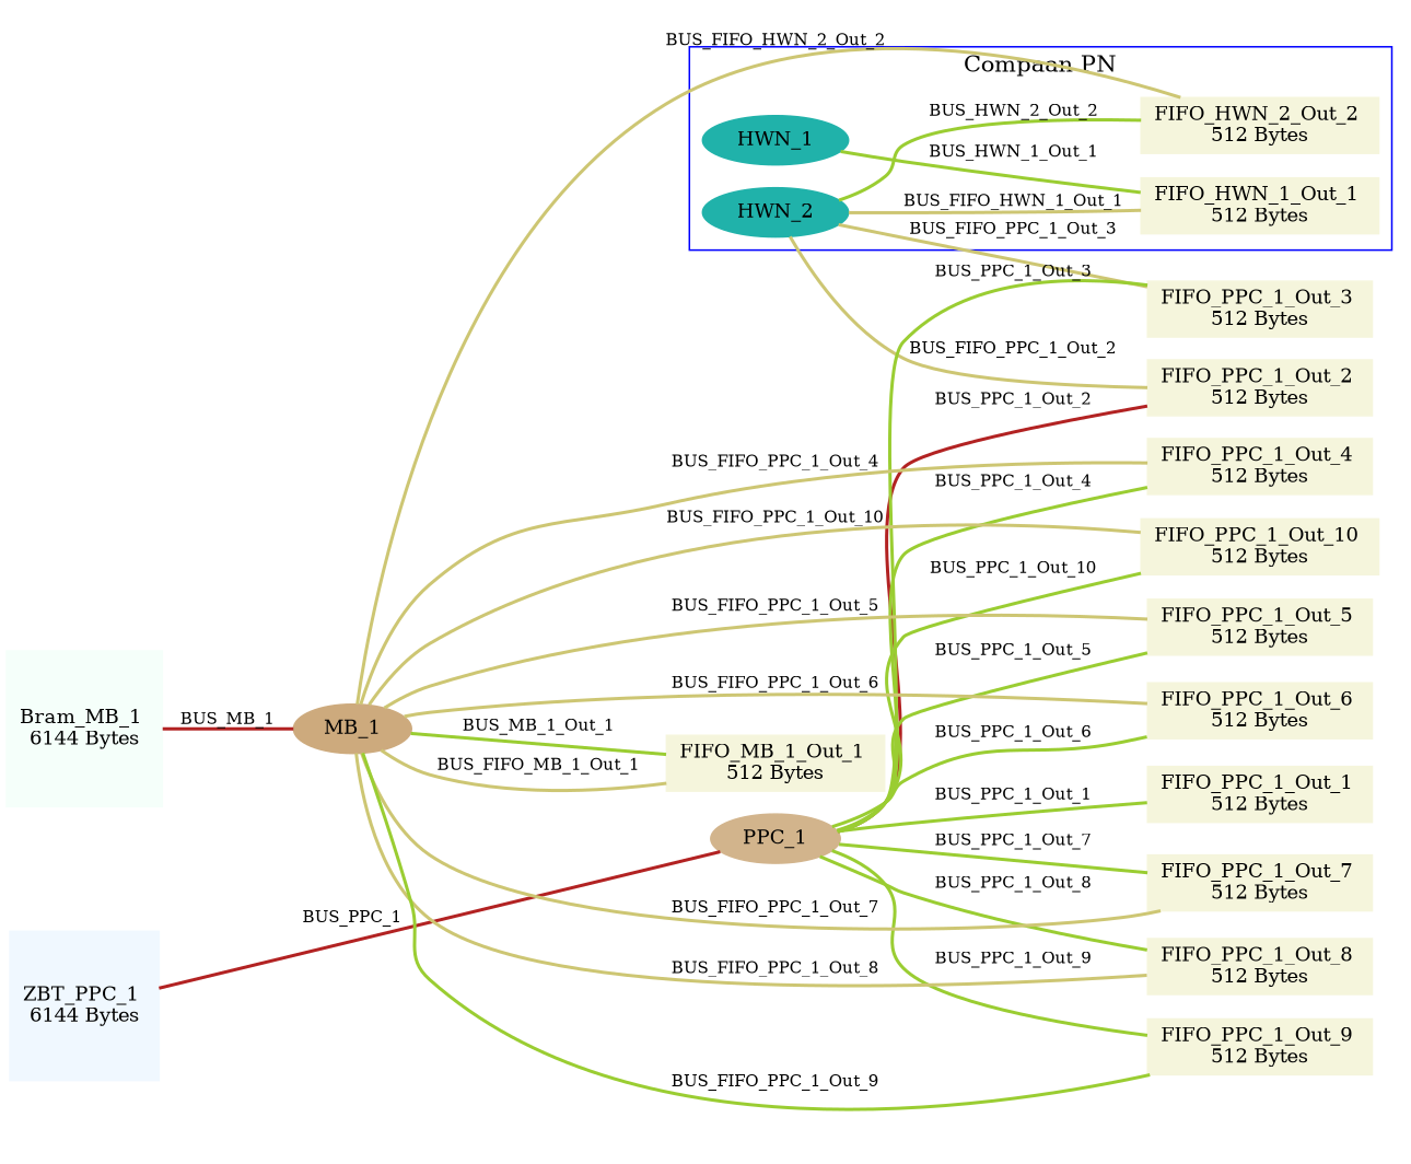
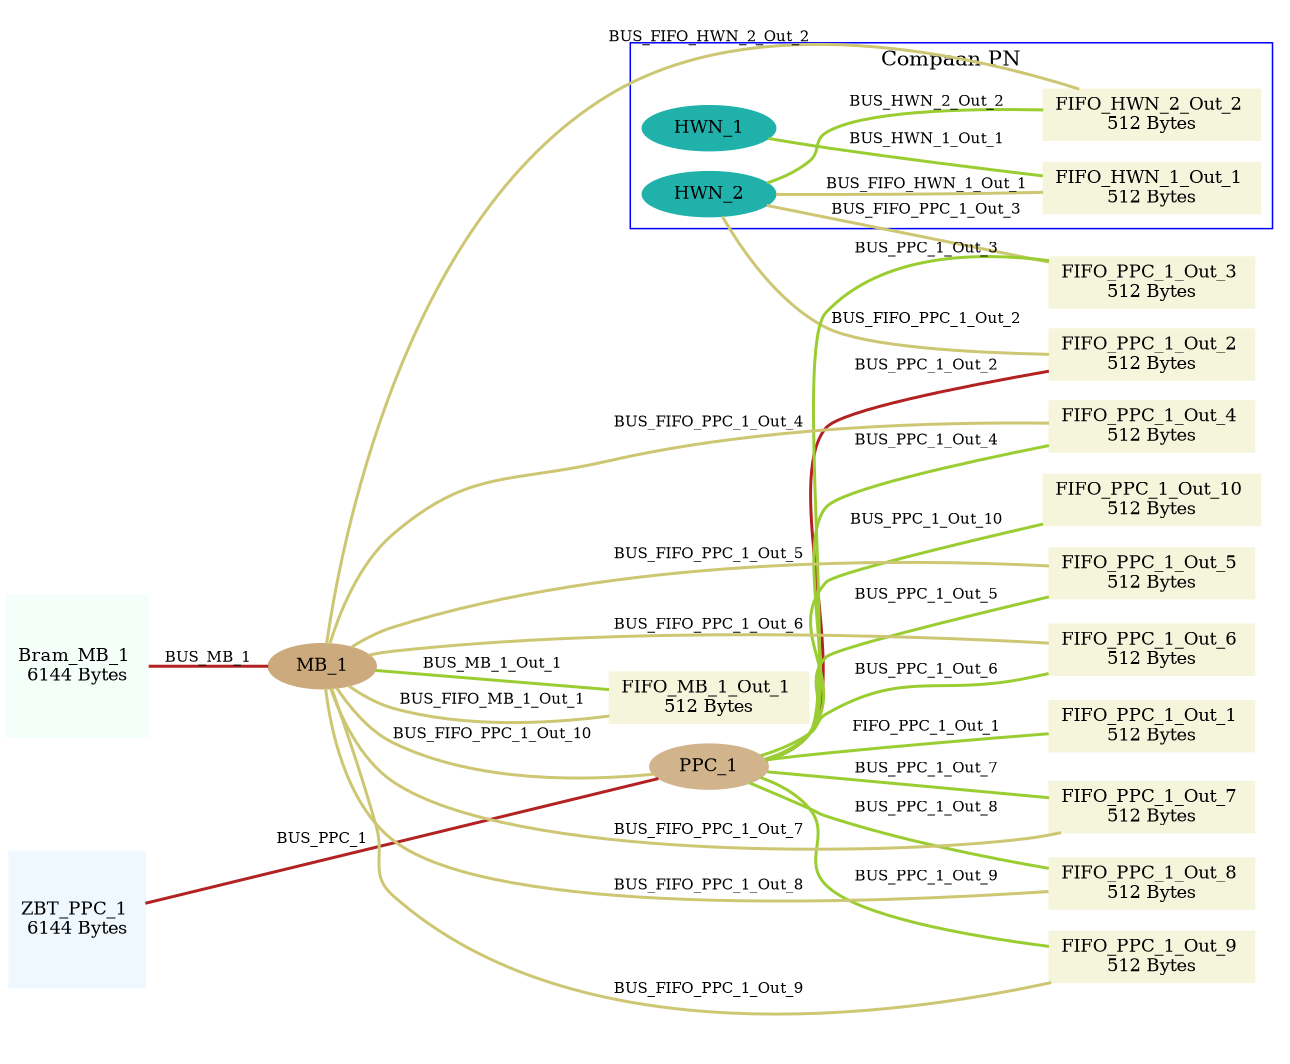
  digraph {
    nodesep=0.2
    rankdir=LR
    ranksep=0.3
    node [color=beige fontsize=12 shape=box style=filled]
    edge [arrowhead=none color=yellowgreen fontsize=10 style=bold]
    n1 [color=aliceblue height=0.4 label="ZBT_PPC_1 \n6144 Bytes" regular=true width=0.4]
    n2 [color=mintcream height=0.4 label="Bram_MB_1 \n6144 Bytes" regular=true width=0.4]
    n3 [color=lightseagreen height=0.4 label=HWN_1 width=0.4 shape=""]
    n4 [color=lightseagreen height=0.4 label=HWN_2 width=0.4 shape=""]
    n5 [height=0.4 label="FIFO_HWN_1_Out_1 \n512 Bytes" width=0.4]
    n6 [height=0.4 label="FIFO_HWN_2_Out_2 \n512 Bytes" width=0.4]
    n7 [height=0.4 label="FIFO_PPC_1_Out_2 \n512 Bytes" width=0.4]
    n8 [height=0.4 label="FIFO_PPC_1_Out_3 \n512 Bytes" width=0.4]
    n9 [color=tan height=0.4 label=PPC_1 width=0.4 shape=""]
    n10 [height=0.4 label="FIFO_PPC_1_Out_1 \n512 Bytes" width=0.4]
    n11 [height=0.4 label="FIFO_PPC_1_Out_4 \n512 Bytes" width=0.4]
    n12 [height=0.4 label="FIFO_PPC_1_Out_5 \n512 Bytes" width=0.4]
    n13 [height=0.4 label="FIFO_PPC_1_Out_6 \n512 Bytes" width=0.4]
    n14 [height=0.4 label="FIFO_PPC_1_Out_7 \n512 Bytes" width=0.4]
    n15 [height=0.4 label="FIFO_PPC_1_Out_8 \n512 Bytes" width=0.4]
    n16 [height=0.4 label="FIFO_PPC_1_Out_9 \n512 Bytes" width=0.4]
    n17 [height=0.4 label="FIFO_PPC_1_Out_10 \n512 Bytes" width=0.4]
    n18 [color=burlywood3 height=0.4 label=MB_1 width=0.4 shape=""]
    n19 [height=0.4 label="FIFO_MB_1_Out_1 \n512 Bytes" width=0.4]
    subgraph sub_1 {
      rank=source
      n1
    }
    subgraph sub_2 {
      rank=source
      n2
    }
    subgraph cluster_3 {
      color=blue
      label="Compaan PN"
      n3
      n4
      n5
      n6
    }
    n3 -> n5 [label=BUS_HWN_1_Out_1]
    n4 -> n5 [color=khaki3 label=BUS_FIFO_HWN_1_Out_1]
    n4 -> n6 [label=BUS_HWN_2_Out_2]
    n4 -> n7 [color=khaki3 label=BUS_FIFO_PPC_1_Out_2]
    n4 -> n8 [color=khaki3 label=BUS_FIFO_PPC_1_Out_3]
    n9 -> n1 [color=firebrick label=BUS_PPC_1]
    n9 -> n7 [color=firebrick label=BUS_PPC_1_Out_2]
    n9 -> n8 [label=BUS_PPC_1_Out_3]
-   n9 -> n10 [label=BUS_PPC_1_Out_1]
+   n9 -> n10 [label=FIFO_PPC_1_Out_1]
    n9 -> n11 [label=BUS_PPC_1_Out_4]
    n9 -> n12 [label=BUS_PPC_1_Out_5]
    n9 -> n13 [label=BUS_PPC_1_Out_6]
    n9 -> n14 [label=BUS_PPC_1_Out_7]
    n9 -> n15 [label=BUS_PPC_1_Out_8]
    n9 -> n16 [label=BUS_PPC_1_Out_9]
    n9 -> n17 [label=BUS_PPC_1_Out_10]
    n18 -> n2 [color=firebrick label=BUS_MB_1]
    n18 -> n6 [color=khaki3 label=BUS_FIFO_HWN_2_Out_2]
    n18 -> n11 [color=khaki3 label=BUS_FIFO_PPC_1_Out_4]
    n18 -> n12 [color=khaki3 label=BUS_FIFO_PPC_1_Out_5]
    n18 -> n13 [color=khaki3 label=BUS_FIFO_PPC_1_Out_6]
    n18 -> n14 [color=khaki3 label=BUS_FIFO_PPC_1_Out_7]
    n18 -> n15 [color=khaki3 label=BUS_FIFO_PPC_1_Out_8]
-   n18 -> n16 [label=BUS_FIFO_PPC_1_Out_9]
-   n18 -> n17 [color=khaki3 label=BUS_FIFO_PPC_1_Out_10]
+   n18 -> n16 [color=khaki3 label=BUS_FIFO_PPC_1_Out_9]
+   n18 -> n9 [color=khaki3 label=BUS_FIFO_PPC_1_Out_10]
    n18 -> n19 [label=BUS_MB_1_Out_1]
    n18 -> n19 [color=khaki3 label=BUS_FIFO_MB_1_Out_1]
  }
